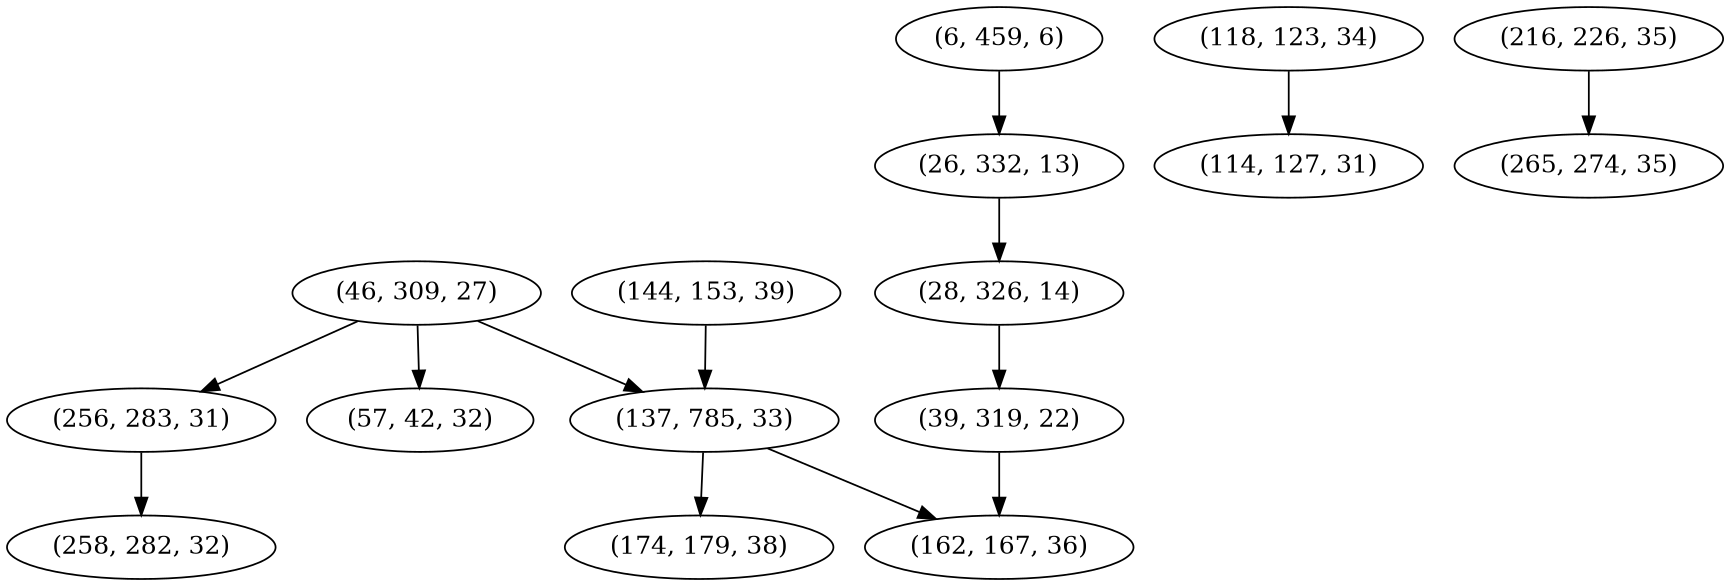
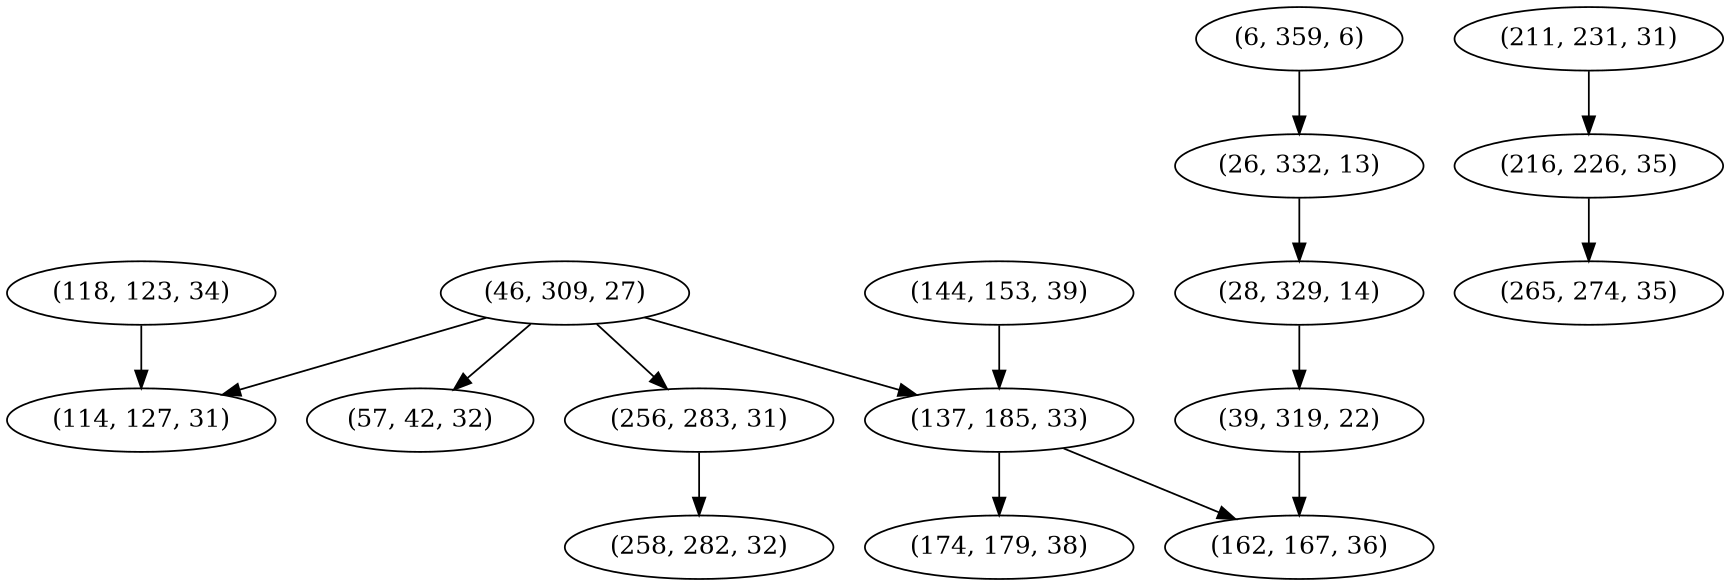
  digraph {
    n1 [label="(26, 332, 13)"]
-   "(6, 359, 6)" [label="(6, 459, 6)"]
-   "(28, 329, 14)" [label="(28, 326, 14)"]
+   "(6, 359, 6)"
+   "(28, 329, 14)"
    "(39, 319, 22)"
    "(162, 167, 36)"
    n6 [label="(57, 42, 32)"]
    "(46, 309, 27)"
    "(114, 127, 31)"
-   "(137, 185, 33)" [label="(137, 785, 33)"]
+   "(137, 185, 33)"
    "(256, 283, 31)"
    "(174, 179, 38)"
+   "(211, 231, 31)"
    "(216, 226, 35)"
    "(258, 282, 32)"
    "(118, 123, 34)"
    "(144, 153, 39)"
    "(265, 274, 35)"
    n1 -> "(28, 329, 14)"
    "(6, 359, 6)" -> n1
    "(28, 329, 14)" -> "(39, 319, 22)"
    "(39, 319, 22)" -> "(162, 167, 36)"
    "(46, 309, 27)" -> n6
+   "(46, 309, 27)" -> "(114, 127, 31)"
    "(46, 309, 27)" -> "(137, 185, 33)"
    "(46, 309, 27)" -> "(256, 283, 31)"
    "(137, 185, 33)" -> "(162, 167, 36)"
    "(137, 185, 33)" -> "(174, 179, 38)"
    "(256, 283, 31)" -> "(258, 282, 32)"
+   "(211, 231, 31)" -> "(216, 226, 35)"
    "(216, 226, 35)" -> "(265, 274, 35)"
    "(118, 123, 34)" -> "(114, 127, 31)"
    "(144, 153, 39)" -> "(137, 185, 33)"
  }
